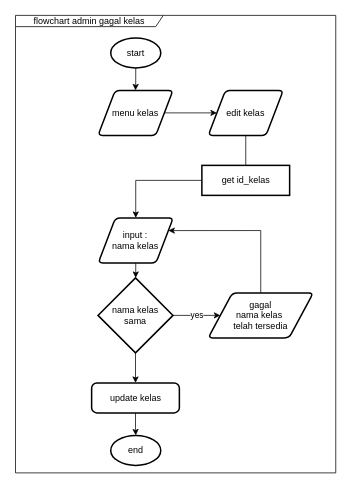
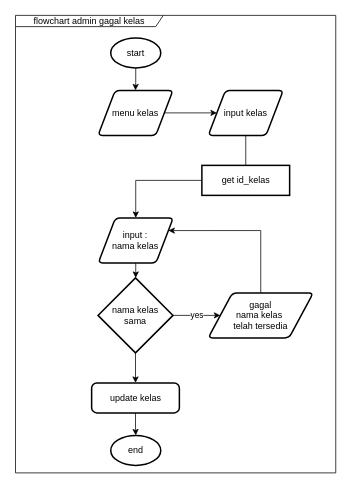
  <mxCell id="0" />
  <mxCell id="1" parent="0" />
  <mxCell id="2" style="edgeStyle=orthogonalEdgeStyle;rounded=0;orthogonalLoop=1;jettySize=auto;html=1;exitX=0.5;exitY=1;exitDx=0;exitDy=0;exitPerimeter=0;" edge="1" parent="1" source="3" target="5"><mxGeometry relative="1" as="geometry" /></mxCell>
  <mxCell id="3" value="start" style="strokeWidth=2;html=1;shape=mxgraph.flowchart.start_1;whiteSpace=wrap;" vertex="1" parent="1"><mxGeometry x="147" y="50" width="66.67" height="40" as="geometry" /></mxCell>
  <mxCell id="4" style="edgeStyle=orthogonalEdgeStyle;rounded=0;orthogonalLoop=1;jettySize=auto;html=1;exitX=1;exitY=0.5;exitDx=0;exitDy=0;entryX=0;entryY=0.5;entryDx=0;entryDy=0;" edge="1" parent="1" source="5" target="18"><mxGeometry relative="1" as="geometry" /></mxCell>
  <mxCell id="5" value="menu kelas" style="shape=parallelogram;html=1;strokeWidth=2;perimeter=parallelogramPerimeter;whiteSpace=wrap;rounded=1;arcSize=12;size=0.23;" vertex="1" parent="1"><mxGeometry x="130" y="120" width="100" height="60" as="geometry" /></mxCell>
  <mxCell id="6" style="edgeStyle=orthogonalEdgeStyle;rounded=0;orthogonalLoop=1;jettySize=auto;html=1;exitX=0.5;exitY=1;exitDx=0;exitDy=0;" edge="1" parent="1" source="7" target="10"><mxGeometry relative="1" as="geometry" /></mxCell>
  <mxCell id="7" value="input :&lt;br&gt;nama kelas" style="shape=parallelogram;html=1;strokeWidth=2;perimeter=parallelogramPerimeter;whiteSpace=wrap;rounded=1;arcSize=12;size=0.23;" vertex="1" parent="1"><mxGeometry x="130.34" y="290" width="100" height="60" as="geometry" /></mxCell>
  <mxCell id="8" value="yes" style="edgeStyle=orthogonalEdgeStyle;rounded=0;orthogonalLoop=1;jettySize=auto;html=1;exitX=1;exitY=0.5;exitDx=0;exitDy=0;exitPerimeter=0;" edge="1" parent="1" source="10" target="12"><mxGeometry relative="1" as="geometry" /></mxCell>
  <mxCell id="9" style="edgeStyle=orthogonalEdgeStyle;rounded=0;orthogonalLoop=1;jettySize=auto;html=1;exitX=0.5;exitY=1;exitDx=0;exitDy=0;exitPerimeter=0;" edge="1" parent="1" source="10" target="14"><mxGeometry relative="1" as="geometry" /></mxCell>
  <mxCell id="10" value="nama kelas&lt;br&gt;sama" style="strokeWidth=2;html=1;shape=mxgraph.flowchart.decision;whiteSpace=wrap;" vertex="1" parent="1"><mxGeometry x="130" y="370" width="100" height="100" as="geometry" /></mxCell>
  <mxCell id="11" style="edgeStyle=orthogonalEdgeStyle;rounded=0;orthogonalLoop=1;jettySize=auto;html=1;exitX=0.5;exitY=0;exitDx=0;exitDy=0;entryX=1;entryY=0.25;entryDx=0;entryDy=0;" edge="1" parent="1" source="12" target="7"><mxGeometry relative="1" as="geometry"><Array as="points"><mxPoint x="347" y="307" /></Array></mxGeometry></mxCell>
  <mxCell id="12" value="gagal&lt;br&gt;nama kelas&amp;nbsp;&lt;br&gt;telah tersedia" style="shape=parallelogram;html=1;strokeWidth=2;perimeter=parallelogramPerimeter;whiteSpace=wrap;rounded=1;arcSize=12;size=0.23;" vertex="1" parent="1"><mxGeometry x="277" y="390" width="140" height="60" as="geometry" /></mxCell>
  <mxCell id="13" style="edgeStyle=orthogonalEdgeStyle;rounded=0;orthogonalLoop=1;jettySize=auto;html=1;exitX=0.5;exitY=1;exitDx=0;exitDy=0;" edge="1" parent="1" source="14" target="15"><mxGeometry relative="1" as="geometry" /></mxCell>
  <mxCell id="14" value="update kelas" style="rounded=1;whiteSpace=wrap;html=1;absoluteArcSize=1;arcSize=14;strokeWidth=2;" vertex="1" parent="1"><mxGeometry x="121.5" y="510" width="117" height="40" as="geometry" /></mxCell>
  <mxCell id="15" value="end" style="strokeWidth=2;html=1;shape=mxgraph.flowchart.start_1;whiteSpace=wrap;" vertex="1" parent="1"><mxGeometry x="147" y="580" width="66.67" height="40" as="geometry" /></mxCell>
  <mxCell id="16" value="flowchart admin gagal kelas" style="shape=umlFrame;whiteSpace=wrap;html=1;width=197;height=15;" vertex="1" parent="1"><mxGeometry x="20" y="20" width="427" height="610" as="geometry" /></mxCell>
  <mxCell id="17" style="edgeStyle=orthogonalEdgeStyle;rounded=0;orthogonalLoop=1;jettySize=auto;html=1;exitX=0.5;exitY=1;exitDx=0;exitDy=0;endArrow=none;" edge="1" parent="1" source="18" target="20"><mxGeometry relative="1" as="geometry" /></mxCell>
- <mxCell id="18" value="edit kelas" style="shape=parallelogram;html=1;strokeWidth=2;perimeter=parallelogramPerimeter;whiteSpace=wrap;rounded=1;arcSize=12;size=0.23;" vertex="1" parent="1"><mxGeometry x="277" y="120" width="100" height="60" as="geometry" /></mxCell>
+ <mxCell id="18" value="input kelas" style="shape=parallelogram;html=1;strokeWidth=2;perimeter=parallelogramPerimeter;whiteSpace=wrap;rounded=1;arcSize=12;size=0.23;" vertex="1" parent="1"><mxGeometry x="277" y="120" width="100" height="60" as="geometry" /></mxCell>
  <mxCell id="19" style="edgeStyle=orthogonalEdgeStyle;rounded=0;orthogonalLoop=1;jettySize=auto;html=1;exitX=0;exitY=0.5;exitDx=0;exitDy=0;entryX=0.5;entryY=0;entryDx=0;entryDy=0;" edge="1" parent="1" source="20" target="7"><mxGeometry relative="1" as="geometry" /></mxCell>
  <mxCell id="20" value="get id_kelas" style="whiteSpace=wrap;html=1;absoluteArcSize=1;arcSize=14;strokeWidth=2;rounded=0;" vertex="1" parent="1"><mxGeometry x="268.5" y="220" width="117" height="40" as="geometry" /></mxCell>
